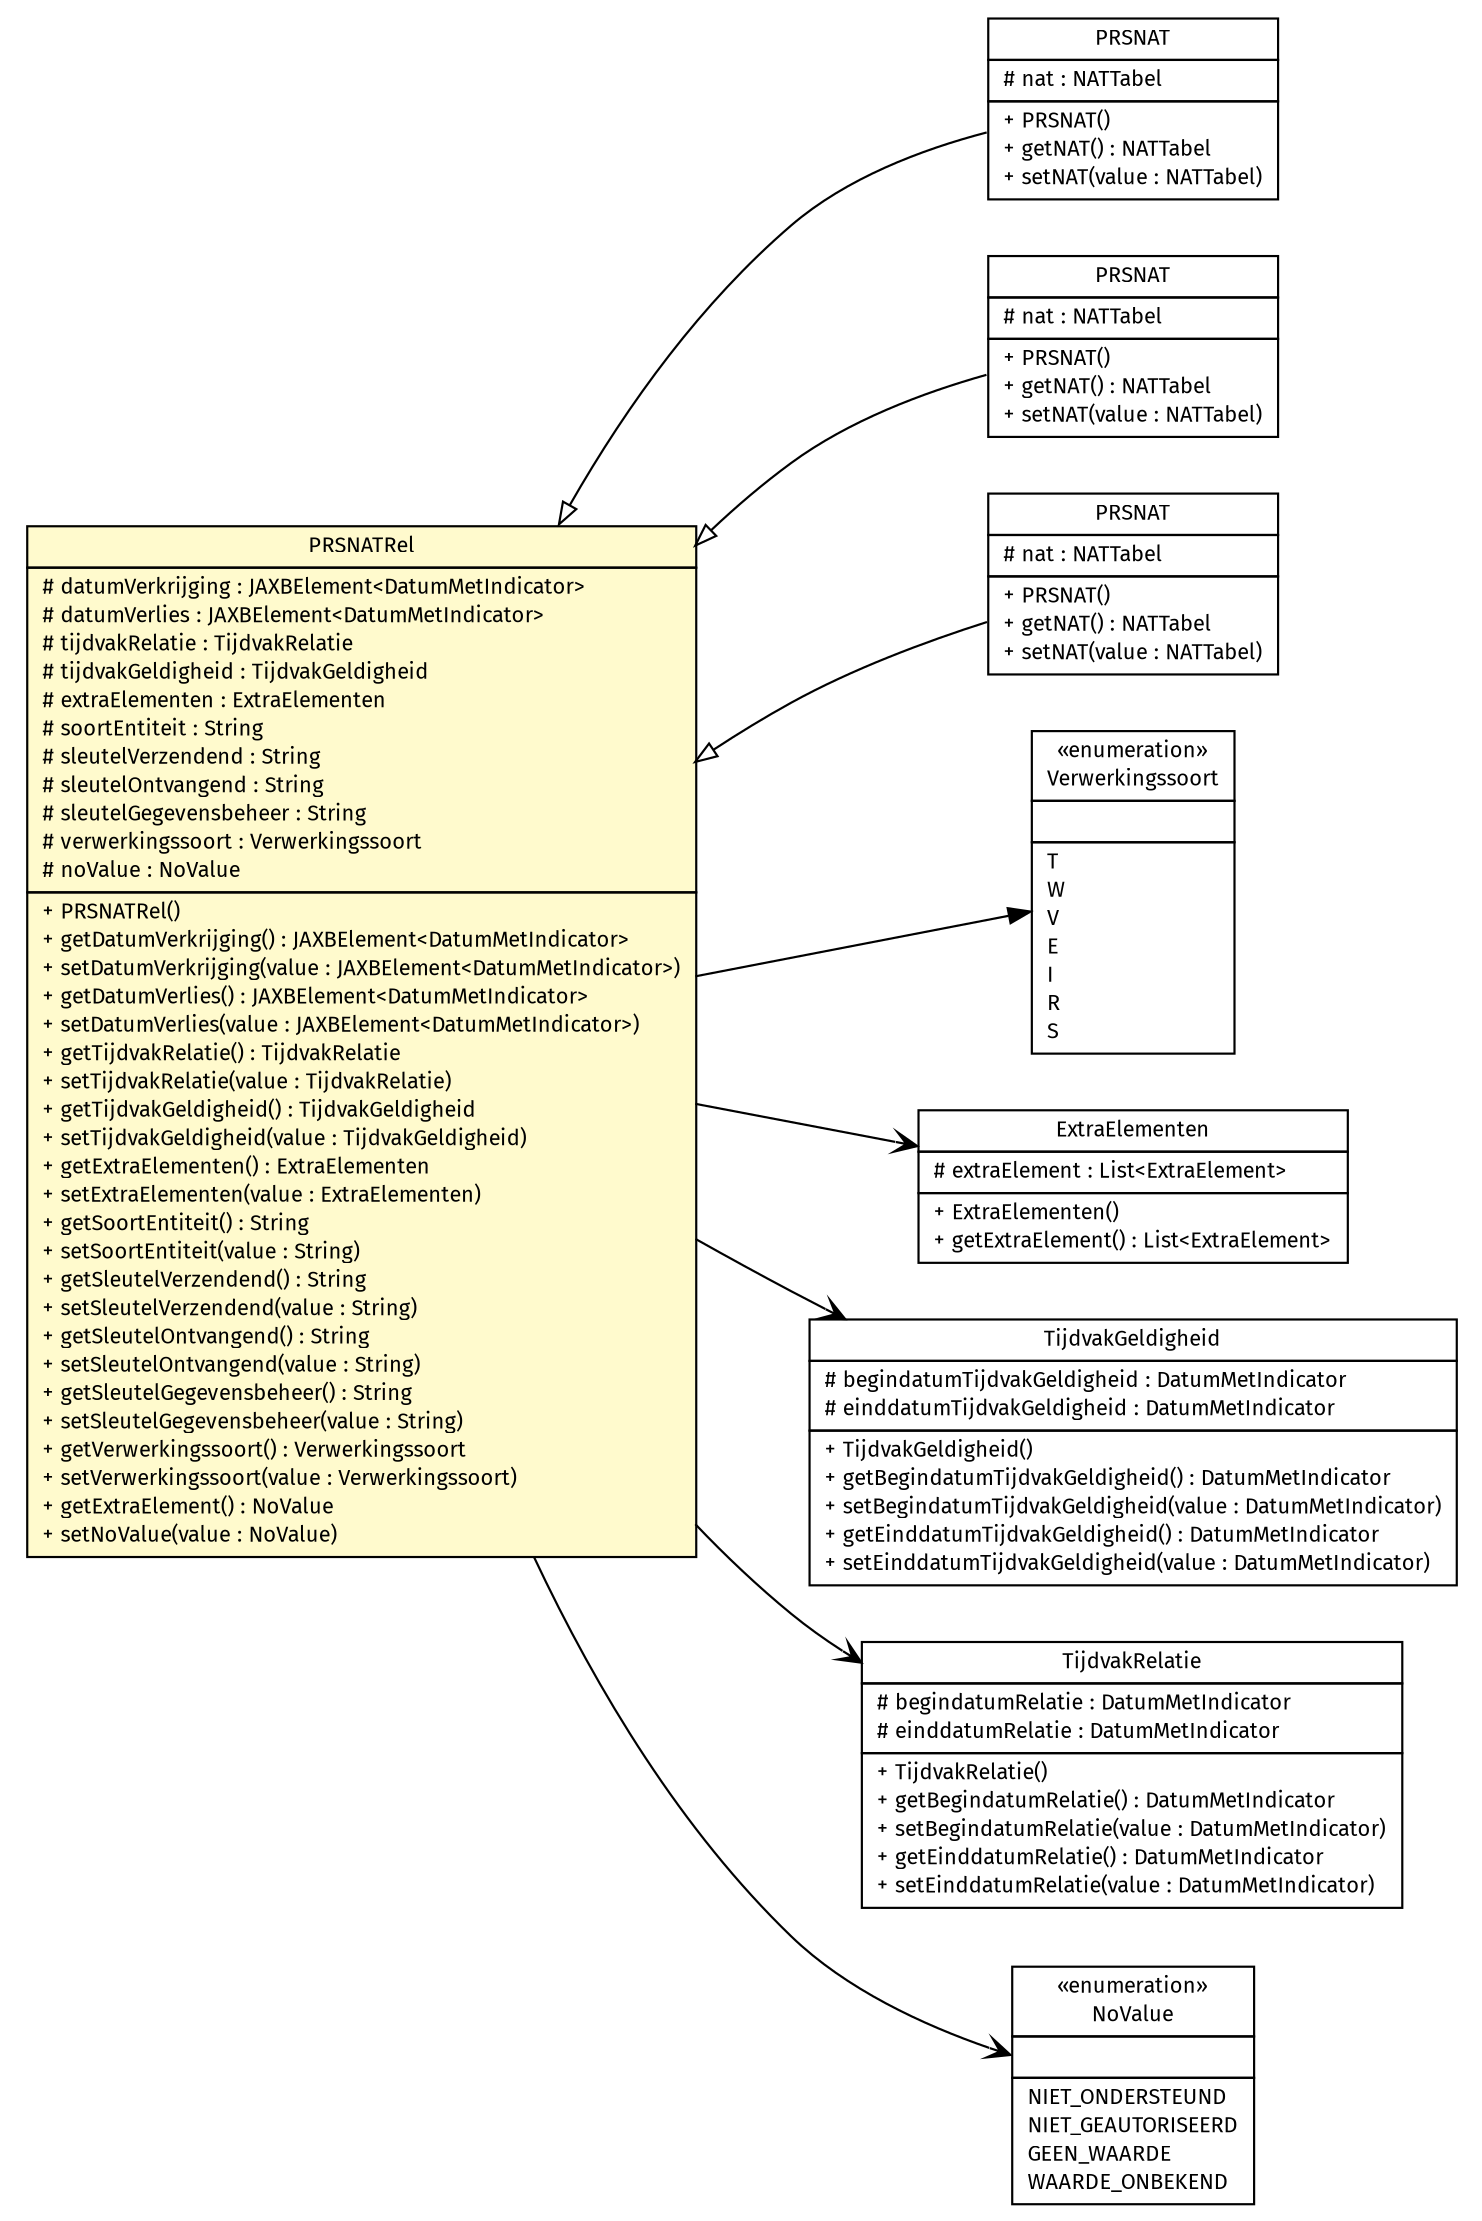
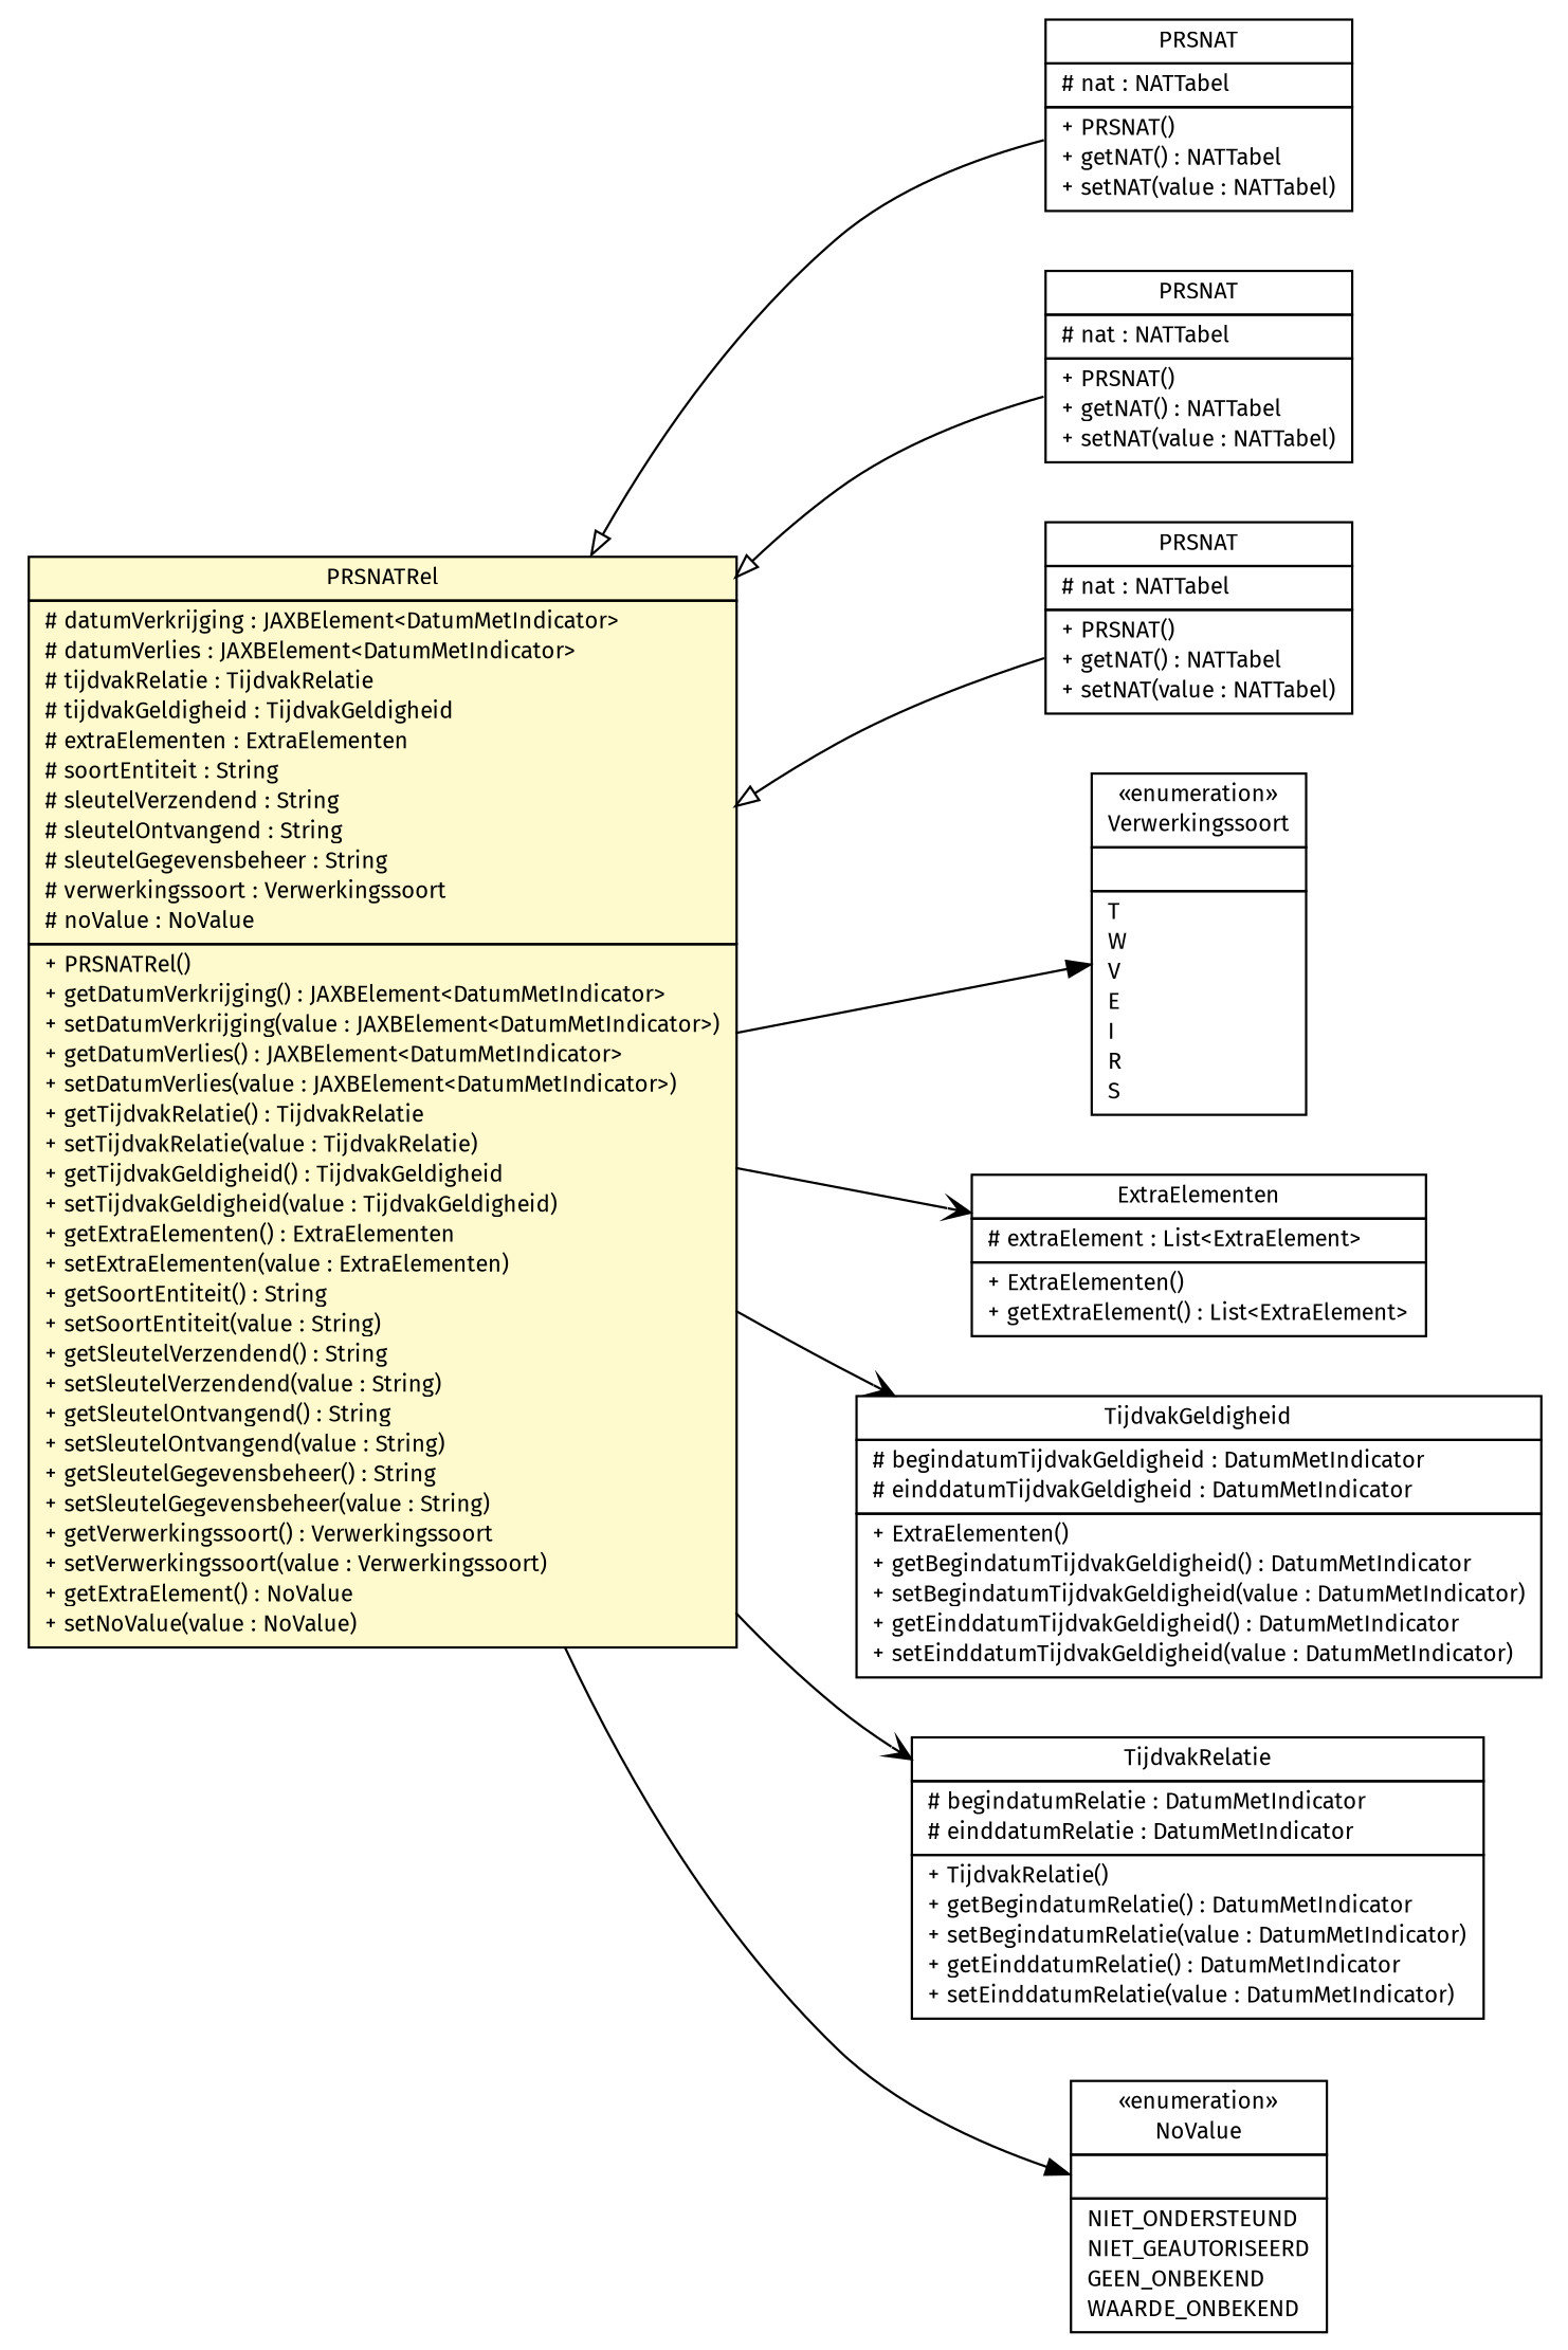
  digraph {
    fontname="Fira Sans"
    nodesep=0.25
    rankdir=LR
    ranksep=0.5
    node [fontcolor=black fontname="Fira Sans" fontsize=10.0 shape=plaintext]
    edge [fontname="Fira Sans" fontsize=10.0 headport=p labelfontname=Helvetica labelfontsize=10 tailport=p arrowhead=open color=black fontcolor=black]
    n1 [label=<<table title="nl.egem.stuf.sector.bg._0204.PRSAntwoord.PRSNAT" border="0" cellborder="1" cellspacing="0" cellpadding="2" port="p" href="./PRSAntwoord.PRSNAT.html"> 		<tr><td><table border="0" cellspacing="0" cellpadding="1"> <tr><td align="center" balign="center"> PRSNAT </td></tr> 		</table></td></tr> 		<tr><td><table border="0" cellspacing="0" cellpadding="1"> <tr><td align="left" balign="left"> # nat : NATTabel </td></tr> 		</table></td></tr> 		<tr><td><table border="0" cellspacing="0" cellpadding="1"> <tr><td align="left" balign="left"> + PRSNAT() </td></tr> <tr><td align="left" balign="left"> + getNAT() : NATTabel </td></tr> <tr><td align="left" balign="left"> + setNAT(value : NATTabel) </td></tr> 		</table></td></tr> 		</table>>]
    n2 [label=<<table title="nl.egem.stuf.sector.bg._0204.PRSNATRel" border="0" cellborder="1" cellspacing="0" cellpadding="2" port="p" bgcolor="lemonChiffon" href="./PRSNATRel.html"> 		<tr><td><table border="0" cellspacing="0" cellpadding="1"> <tr><td align="center" balign="center"> PRSNATRel </td></tr> 		</table></td></tr> 		<tr><td><table border="0" cellspacing="0" cellpadding="1"> <tr><td align="left" balign="left"> # datumVerkrijging : JAXBElement&lt;DatumMetIndicator&gt; </td></tr> <tr><td align="left" balign="left"> # datumVerlies : JAXBElement&lt;DatumMetIndicator&gt; </td></tr> <tr><td align="left" balign="left"> # tijdvakRelatie : TijdvakRelatie </td></tr> <tr><td align="left" balign="left"> # tijdvakGeldigheid : TijdvakGeldigheid </td></tr> <tr><td align="left" balign="left"> # extraElementen : ExtraElementen </td></tr> <tr><td align="left" balign="left"> # soortEntiteit : String </td></tr> <tr><td align="left" balign="left"> # sleutelVerzendend : String </td></tr> <tr><td align="left" balign="left"> # sleutelOntvangend : String </td></tr> <tr><td align="left" balign="left"> # sleutelGegevensbeheer : String </td></tr> <tr><td align="left" balign="left"> # verwerkingssoort : Verwerkingssoort </td></tr> <tr><td align="left" balign="left"> # noValue : NoValue </td></tr> 		</table></td></tr> 		<tr><td><table border="0" cellspacing="0" cellpadding="1"> <tr><td align="left" balign="left"> + PRSNATRel() </td></tr> <tr><td align="left" balign="left"> + getDatumVerkrijging() : JAXBElement&lt;DatumMetIndicator&gt; </td></tr> <tr><td align="left" balign="left"> + setDatumVerkrijging(value : JAXBElement&lt;DatumMetIndicator&gt;) </td></tr> <tr><td align="left" balign="left"> + getDatumVerlies() : JAXBElement&lt;DatumMetIndicator&gt; </td></tr> <tr><td align="left" balign="left"> + setDatumVerlies(value : JAXBElement&lt;DatumMetIndicator&gt;) </td></tr> <tr><td align="left" balign="left"> + getTijdvakRelatie() : TijdvakRelatie </td></tr> <tr><td align="left" balign="left"> + setTijdvakRelatie(value : TijdvakRelatie) </td></tr> <tr><td align="left" balign="left"> + getTijdvakGeldigheid() : TijdvakGeldigheid </td></tr> <tr><td align="left" balign="left"> + setTijdvakGeldigheid(value : TijdvakGeldigheid) </td></tr> <tr><td align="left" balign="left"> + getExtraElementen() : ExtraElementen </td></tr> <tr><td align="left" balign="left"> + setExtraElementen(value : ExtraElementen) </td></tr> <tr><td align="left" balign="left"> + getSoortEntiteit() : String </td></tr> <tr><td align="left" balign="left"> + setSoortEntiteit(value : String) </td></tr> <tr><td align="left" balign="left"> + getSleutelVerzendend() : String </td></tr> <tr><td align="left" balign="left"> + setSleutelVerzendend(value : String) </td></tr> <tr><td align="left" balign="left"> + getSleutelOntvangend() : String </td></tr> <tr><td align="left" balign="left"> + setSleutelOntvangend(value : String) </td></tr> <tr><td align="left" balign="left"> + getSleutelGegevensbeheer() : String </td></tr> <tr><td align="left" balign="left"> + setSleutelGegevensbeheer(value : String) </td></tr> <tr><td align="left" balign="left"> + getVerwerkingssoort() : Verwerkingssoort </td></tr> <tr><td align="left" balign="left"> + setVerwerkingssoort(value : Verwerkingssoort) </td></tr> <tr><td align="left" balign="left"> + getExtraElement() : NoValue </td></tr> <tr><td align="left" balign="left"> + setNoValue(value : NoValue) </td></tr> 		</table></td></tr> 		</table>>]
    n3 [label=<<table title="nl.egem.stuf.sector.bg._0204.PRSVraag.PRSNAT" border="0" cellborder="1" cellspacing="0" cellpadding="2" port="p" href="./PRSVraag.PRSNAT.html"> 		<tr><td><table border="0" cellspacing="0" cellpadding="1"> <tr><td align="center" balign="center"> PRSNAT </td></tr> 		</table></td></tr> 		<tr><td><table border="0" cellspacing="0" cellpadding="1"> <tr><td align="left" balign="left"> # nat : NATTabel </td></tr> 		</table></td></tr> 		<tr><td><table border="0" cellspacing="0" cellpadding="1"> <tr><td align="left" balign="left"> + PRSNAT() </td></tr> <tr><td align="left" balign="left"> + getNAT() : NATTabel </td></tr> <tr><td align="left" balign="left"> + setNAT(value : NATTabel) </td></tr> 		</table></td></tr> 		</table>>]
    n4 [label=<<table title="nl.egem.stuf.sector.bg._0204.PRSKennisgeving.PRSNAT" border="0" cellborder="1" cellspacing="0" cellpadding="2" port="p" href="./PRSKennisgeving.PRSNAT.html"> 		<tr><td><table border="0" cellspacing="0" cellpadding="1"> <tr><td align="center" balign="center"> PRSNAT </td></tr> 		</table></td></tr> 		<tr><td><table border="0" cellspacing="0" cellpadding="1"> <tr><td align="left" balign="left"> # nat : NATTabel </td></tr> 		</table></td></tr> 		<tr><td><table border="0" cellspacing="0" cellpadding="1"> <tr><td align="left" balign="left"> + PRSNAT() </td></tr> <tr><td align="left" balign="left"> + getNAT() : NATTabel </td></tr> <tr><td align="left" balign="left"> + setNAT(value : NATTabel) </td></tr> 		</table></td></tr> 		</table>>]
    n5 [label=<<table title="nl.egem.stuf.stuf0204.Verwerkingssoort" border="0" cellborder="1" cellspacing="0" cellpadding="2" port="p" href="../../../stuf0204/Verwerkingssoort.html"> 		<tr><td><table border="0" cellspacing="0" cellpadding="1"> <tr><td align="center" balign="center"> &#171;enumeration&#187; </td></tr> <tr><td align="center" balign="center"> Verwerkingssoort </td></tr> 		</table></td></tr> 		<tr><td><table border="0" cellspacing="0" cellpadding="1"> <tr><td align="left" balign="left">  </td></tr> 		</table></td></tr> 		<tr><td><table border="0" cellspacing="0" cellpadding="1"> <tr><td align="left" balign="left"> T </td></tr> <tr><td align="left" balign="left"> W </td></tr> <tr><td align="left" balign="left"> V </td></tr> <tr><td align="left" balign="left"> E </td></tr> <tr><td align="left" balign="left"> I </td></tr> <tr><td align="left" balign="left"> R </td></tr> <tr><td align="left" balign="left"> S </td></tr> 		</table></td></tr> 		</table>>]
    n6 [label=<<table title="nl.egem.stuf.stuf0204.ExtraElementen" border="0" cellborder="1" cellspacing="0" cellpadding="2" port="p" href="../../../stuf0204/ExtraElementen.html"> 		<tr><td><table border="0" cellspacing="0" cellpadding="1"> <tr><td align="center" balign="center"> ExtraElementen </td></tr> 		</table></td></tr> 		<tr><td><table border="0" cellspacing="0" cellpadding="1"> <tr><td align="left" balign="left"> # extraElement : List&lt;ExtraElement&gt; </td></tr> 		</table></td></tr> 		<tr><td><table border="0" cellspacing="0" cellpadding="1"> <tr><td align="left" balign="left"> + ExtraElementen() </td></tr> <tr><td align="left" balign="left"> + getExtraElement() : List&lt;ExtraElement&gt; </td></tr> 		</table></td></tr> 		</table>>]
-   n7 [label=<<table title="nl.egem.stuf.stuf0204.TijdvakGeldigheid" border="0" cellborder="1" cellspacing="0" cellpadding="2" port="p" href="../../../stuf0204/TijdvakGeldigheid.html"> 		<tr><td><table border="0" cellspacing="0" cellpadding="1"> <tr><td align="center" balign="center"> TijdvakGeldigheid </td></tr> 		</table></td></tr> 		<tr><td><table border="0" cellspacing="0" cellpadding="1"> <tr><td align="left" balign="left"> # begindatumTijdvakGeldigheid : DatumMetIndicator </td></tr> <tr><td align="left" balign="left"> # einddatumTijdvakGeldigheid : DatumMetIndicator </td></tr> 		</table></td></tr> 		<tr><td><table border="0" cellspacing="0" cellpadding="1"> <tr><td align="left" balign="left"> + TijdvakGeldigheid() </td></tr> <tr><td align="left" balign="left"> + getBegindatumTijdvakGeldigheid() : DatumMetIndicator </td></tr> <tr><td align="left" balign="left"> + setBegindatumTijdvakGeldigheid(value : DatumMetIndicator) </td></tr> <tr><td align="left" balign="left"> + getEinddatumTijdvakGeldigheid() : DatumMetIndicator </td></tr> <tr><td align="left" balign="left"> + setEinddatumTijdvakGeldigheid(value : DatumMetIndicator) </td></tr> 		</table></td></tr> 		</table>>]
+   n7 [label=<<table title="nl.egem.stuf.stuf0204.TijdvakGeldigheid" border="0" cellborder="1" cellspacing="0" cellpadding="2" port="p" href="../../../stuf0204/TijdvakGeldigheid.html"> 		<tr><td><table border="0" cellspacing="0" cellpadding="1"> <tr><td align="center" balign="center"> TijdvakGeldigheid </td></tr> 		</table></td></tr> 		<tr><td><table border="0" cellspacing="0" cellpadding="1"> <tr><td align="left" balign="left"> # begindatumTijdvakGeldigheid : DatumMetIndicator </td></tr> <tr><td align="left" balign="left"> # einddatumTijdvakGeldigheid : DatumMetIndicator </td></tr> 		</table></td></tr> 		<tr><td><table border="0" cellspacing="0" cellpadding="1"> <tr><td align="left" balign="left"> + ExtraElementen() </td></tr> <tr><td align="left" balign="left"> + getBegindatumTijdvakGeldigheid() : DatumMetIndicator </td></tr> <tr><td align="left" balign="left"> + setBegindatumTijdvakGeldigheid(value : DatumMetIndicator) </td></tr> <tr><td align="left" balign="left"> + getEinddatumTijdvakGeldigheid() : DatumMetIndicator </td></tr> <tr><td align="left" balign="left"> + setEinddatumTijdvakGeldigheid(value : DatumMetIndicator) </td></tr> 		</table></td></tr> 		</table>>]
    n8 [label=<<table title="nl.egem.stuf.stuf0204.TijdvakRelatie" border="0" cellborder="1" cellspacing="0" cellpadding="2" port="p" href="../../../stuf0204/TijdvakRelatie.html"> 		<tr><td><table border="0" cellspacing="0" cellpadding="1"> <tr><td align="center" balign="center"> TijdvakRelatie </td></tr> 		</table></td></tr> 		<tr><td><table border="0" cellspacing="0" cellpadding="1"> <tr><td align="left" balign="left"> # begindatumRelatie : DatumMetIndicator </td></tr> <tr><td align="left" balign="left"> # einddatumRelatie : DatumMetIndicator </td></tr> 		</table></td></tr> 		<tr><td><table border="0" cellspacing="0" cellpadding="1"> <tr><td align="left" balign="left"> + TijdvakRelatie() </td></tr> <tr><td align="left" balign="left"> + getBegindatumRelatie() : DatumMetIndicator </td></tr> <tr><td align="left" balign="left"> + setBegindatumRelatie(value : DatumMetIndicator) </td></tr> <tr><td align="left" balign="left"> + getEinddatumRelatie() : DatumMetIndicator </td></tr> <tr><td align="left" balign="left"> + setEinddatumRelatie(value : DatumMetIndicator) </td></tr> 		</table></td></tr> 		</table>>]
-   n9 [label=<<table title="nl.egem.stuf.stuf0204.NoValue" border="0" cellborder="1" cellspacing="0" cellpadding="2" port="p" href="../../../stuf0204/NoValue.html"> 		<tr><td><table border="0" cellspacing="0" cellpadding="1"> <tr><td align="center" balign="center"> &#171;enumeration&#187; </td></tr> <tr><td align="center" balign="center"> NoValue </td></tr> 		</table></td></tr> 		<tr><td><table border="0" cellspacing="0" cellpadding="1"> <tr><td align="left" balign="left">  </td></tr> 		</table></td></tr> 		<tr><td><table border="0" cellspacing="0" cellpadding="1"> <tr><td align="left" balign="left"> NIET_ONDERSTEUND </td></tr> <tr><td align="left" balign="left"> NIET_GEAUTORISEERD </td></tr> <tr><td align="left" balign="left"> GEEN_WAARDE </td></tr> <tr><td align="left" balign="left"> WAARDE_ONBEKEND </td></tr> 		</table></td></tr> 		</table>>]
+   n9 [label=<<table title="nl.egem.stuf.stuf0204.NoValue" border="0" cellborder="1" cellspacing="0" cellpadding="2" port="p" href="../../../stuf0204/NoValue.html"> 		<tr><td><table border="0" cellspacing="0" cellpadding="1"> <tr><td align="center" balign="center"> &#171;enumeration&#187; </td></tr> <tr><td align="center" balign="center"> NoValue </td></tr> 		</table></td></tr> 		<tr><td><table border="0" cellspacing="0" cellpadding="1"> <tr><td align="left" balign="left">  </td></tr> 		</table></td></tr> 		<tr><td><table border="0" cellspacing="0" cellpadding="1"> <tr><td align="left" balign="left"> NIET_ONDERSTEUND </td></tr> <tr><td align="left" balign="left"> NIET_GEAUTORISEERD </td></tr> <tr><td align="left" balign="left"> GEEN_ONBEKEND </td></tr> <tr><td align="left" balign="left"> WAARDE_ONBEKEND </td></tr> 		</table></td></tr> 		</table>>]
    n2 -> n1 [arrowtail=empty dir=back fontsize=10 arrowhead="" color="" fontcolor=""]
    n2 -> n3 [arrowtail=empty dir=back fontsize=10 arrowhead="" color="" fontcolor=""]
    n2 -> n4 [arrowtail=empty dir=back fontsize=10 arrowhead="" color="" fontcolor=""]
    n2 -> n5 [arrowhead=normal]
    n2 -> n6
    n2 -> n7
    n2 -> n8
-   n2 -> n9
+   n2 -> n9 [arrowhead=normal]
  }
